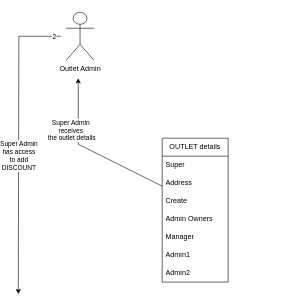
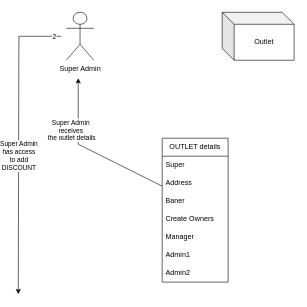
  <mxCell id="0" />
  <mxCell id="1" parent="0" />
- <mxCell id="2" value="Outlet Admin" style="shape=umlActor;verticalLabelPosition=bottom;verticalAlign=top;html=1;outlineConnect=0;" vertex="1" parent="1"><mxGeometry x="100" y="20" width="46" height="80" as="geometry" /></mxCell>
+ <mxCell id="2" value="Super Admin" style="shape=umlActor;verticalLabelPosition=bottom;verticalAlign=top;html=1;outlineConnect=0;" vertex="1" parent="1"><mxGeometry x="100" y="20" width="46" height="80" as="geometry" /></mxCell>
+ <mxCell id="3" value="Outlet" style="shape=cube;whiteSpace=wrap;html=1;boundedLbl=1;backgroundOutline=1;darkOpacity=0.05;darkOpacity2=0.1;" vertex="1" parent="1"><mxGeometry x="360" y="20" width="120" height="80" as="geometry" /></mxCell>
  <mxCell id="4" value="OUTLET details" style="swimlane;fontStyle=0;childLayout=stackLayout;horizontal=1;startSize=30;horizontalStack=0;resizeParent=1;resizeParentMax=0;resizeLast=0;collapsible=1;marginBottom=0;whiteSpace=wrap;html=1;metaEdit=0;" vertex="1" parent="1"><mxGeometry x="260" y="230" width="110" height="240" as="geometry"><mxRectangle x="-940" y="-570" width="110" height="30" as="alternateBounds" /></mxGeometry></mxCell>
  <mxCell id="5" value="Super" style="text;strokeColor=none;fillColor=none;align=left;verticalAlign=middle;spacingLeft=4;spacingRight=4;overflow=hidden;points=[[0,0.5],[1,0.5]];portConstraint=eastwest;rotatable=0;whiteSpace=wrap;html=1;" vertex="1" parent="4"><mxGeometry y="30" width="110" height="30" as="geometry" /></mxCell>
  <mxCell id="6" value="Address" style="text;strokeColor=none;fillColor=none;align=left;verticalAlign=middle;spacingLeft=4;spacingRight=4;overflow=hidden;points=[[0,0.5],[1,0.5]];portConstraint=eastwest;rotatable=0;whiteSpace=wrap;html=1;" vertex="1" parent="4"><mxGeometry y="60" width="110" height="30" as="geometry" /></mxCell>
- <mxCell id="7" value="Create" style="text;strokeColor=none;fillColor=none;align=left;verticalAlign=middle;spacingLeft=4;spacingRight=4;overflow=hidden;points=[[0,0.5],[1,0.5]];portConstraint=eastwest;rotatable=0;whiteSpace=wrap;html=1;" vertex="1" parent="4"><mxGeometry y="90" width="110" height="30" as="geometry" /></mxCell>
- <mxCell id="8" value="Admin Owners" style="text;strokeColor=none;fillColor=none;align=left;verticalAlign=middle;spacingLeft=4;spacingRight=4;overflow=hidden;points=[[0,0.5],[1,0.5]];portConstraint=eastwest;rotatable=0;whiteSpace=wrap;html=1;" vertex="1" parent="4"><mxGeometry y="120" width="110" height="30" as="geometry" /></mxCell>
+ <mxCell id="7" value="Baner" style="text;strokeColor=none;fillColor=none;align=left;verticalAlign=middle;spacingLeft=4;spacingRight=4;overflow=hidden;points=[[0,0.5],[1,0.5]];portConstraint=eastwest;rotatable=0;whiteSpace=wrap;html=1;" vertex="1" parent="4"><mxGeometry y="90" width="110" height="30" as="geometry" /></mxCell>
+ <mxCell id="8" value="Create Owners" style="text;strokeColor=none;fillColor=none;align=left;verticalAlign=middle;spacingLeft=4;spacingRight=4;overflow=hidden;points=[[0,0.5],[1,0.5]];portConstraint=eastwest;rotatable=0;whiteSpace=wrap;html=1;" vertex="1" parent="4"><mxGeometry y="120" width="110" height="30" as="geometry" /></mxCell>
  <mxCell id="9" value="Manager" style="text;strokeColor=none;fillColor=none;align=left;verticalAlign=middle;spacingLeft=4;spacingRight=4;overflow=hidden;points=[[0,0.5],[1,0.5]];portConstraint=eastwest;rotatable=0;whiteSpace=wrap;html=1;" vertex="1" parent="4"><mxGeometry y="150" width="110" height="30" as="geometry" /></mxCell>
  <mxCell id="10" value="Admin1&lt;span style=&quot;font-family: monospace; font-size: 0px; text-wrap-mode: nowrap;&quot;&gt;%3CmxGraphModel%3E%3Croot%3E%3CmxCell%20id%3D%220%22%2F%3E%3CmxCell%20id%3D%221%22%20parent%3D%220%22%2F%3E%3CmxCell%20id%3D%222%22%20value%3D%22Address%22%20style%3D%22text%3BstrokeColor%3Dnone%3BfillColor%3Dnone%3Balign%3Dleft%3BverticalAlign%3Dmiddle%3BspacingLeft%3D4%3BspacingRight%3D4%3Boverflow%3Dhidden%3Bpoints%3D%5B%5B0%2C0.5%5D%2C%5B1%2C0.5%5D%5D%3BportConstraint%3Deastwest%3Brotatable%3D0%3BwhiteSpace%3Dwrap%3Bhtml%3D1%3B%22%20vertex%3D%221%22%20parent%3D%221%22%3E%3CmxGeometry%20x%3D%22-1054%22%20y%3D%22-540%22%20width%3D%22140%22%20height%3D%2230%22%20as%3D%22geometry%22%2F%3E%3C%2FmxCell%3E%3C%2Froot%3E%3C%2FmxGraphModel%3E&lt;/span&gt;" style="text;strokeColor=none;fillColor=none;align=left;verticalAlign=middle;spacingLeft=4;spacingRight=4;overflow=hidden;points=[[0,0.5],[1,0.5]];portConstraint=eastwest;rotatable=0;whiteSpace=wrap;html=1;" vertex="1" parent="4"><mxGeometry y="180" width="110" height="30" as="geometry" /></mxCell>
  <mxCell id="11" value="Admin2&lt;span style=&quot;font-family: monospace; font-size: 0px; text-wrap-mode: nowrap;&quot;&gt;%3CmxGraphModel%3E%3Croot%3E%3CmxCell%20id%3D%220%22%2F%3E%3CmxCell%20id%3D%221%22%20parent%3D%220%22%2F%3E%3CmxCell%20id%3D%222%22%20value%3D%22Address%22%20style%3D%22text%3BstrokeColor%3Dnone%3BfillColor%3Dnone%3Balign%3Dleft%3BverticalAlign%3Dmiddle%3BspacingLeft%3D4%3BspacingRight%3D4%3Boverflow%3Dhidden%3Bpoints%3D%5B%5B0%2C0.5%5D%2C%5B1%2C0.5%5D%5D%3BportConstraint%3Deastwest%3Brotatable%3D0%3BwhiteSpace%3Dwrap%3Bhtml%3D1%3B%22%20vertex%3D%221%22%20parent%3D%221%22%3E%3CmxGeometry%20x%3D%22-1054%22%20y%3D%22-540%22%20width%3D%22140%22%20height%3D%2230%22%20as%3D%22geometry%22%2F%3E%3C%2FmxCell%3E%3C%2Froot%3E%3C%2FmxGraphModel%3E&lt;/span&gt;" style="text;strokeColor=none;fillColor=none;align=left;verticalAlign=middle;spacingLeft=4;spacingRight=4;overflow=hidden;points=[[0,0.5],[1,0.5]];portConstraint=eastwest;rotatable=0;whiteSpace=wrap;html=1;" vertex="1" parent="4"><mxGeometry y="210" width="110" height="30" as="geometry" /></mxCell>
  <mxCell id="12" value="" style="endArrow=classic;html=1;rounded=0;curved=0;exitX=0;exitY=0.333;exitDx=0;exitDy=0;exitPerimeter=0;" edge="1" parent="1" source="4"><mxGeometry width="50" height="50" relative="1" as="geometry"><mxPoint x="250" y="240" as="sourcePoint" /><mxPoint x="120" y="130" as="targetPoint" /><Array as="points"><mxPoint x="120" y="240" /></Array></mxGeometry></mxCell>
  <mxCell id="13" value="Super Admin&amp;nbsp;&lt;div&gt;receives&amp;nbsp;&lt;/div&gt;&lt;div&gt;the outlet details&lt;/div&gt;" style="edgeLabel;html=1;align=center;verticalAlign=middle;resizable=0;points=[];" vertex="1" connectable="0" parent="12"><mxGeometry x="-0.109" relative="1" as="geometry"><mxPoint x="-45" y="-40" as="offset" /></mxGeometry></mxCell>
  <mxCell id="14" value="" style="endArrow=classic;html=1;rounded=0;curved=0;" edge="1" parent="1"><mxGeometry width="50" height="50" relative="1" as="geometry"><mxPoint x="91" y="60" as="sourcePoint" /><mxPoint x="20" y="490" as="targetPoint" /><Array as="points"><mxPoint x="21" y="60" /></Array></mxGeometry></mxCell>
  <mxCell id="15" value="2" style="edgeLabel;html=1;align=center;verticalAlign=middle;resizable=0;points=[];" vertex="1" connectable="0" parent="14"><mxGeometry x="-0.826" relative="1" as="geometry"><mxPoint x="32" as="offset" /></mxGeometry></mxCell>
  <mxCell id="16" value="Super Admin&lt;div&gt;has access&lt;/div&gt;&lt;div&gt;to add&lt;/div&gt;&lt;div&gt;DISCOUNT&lt;/div&gt;" style="edgeLabel;html=1;align=center;verticalAlign=middle;resizable=0;points=[];" vertex="1" connectable="0" parent="14"><mxGeometry x="-0.108" relative="1" as="geometry"><mxPoint y="47" as="offset" /></mxGeometry></mxCell>
